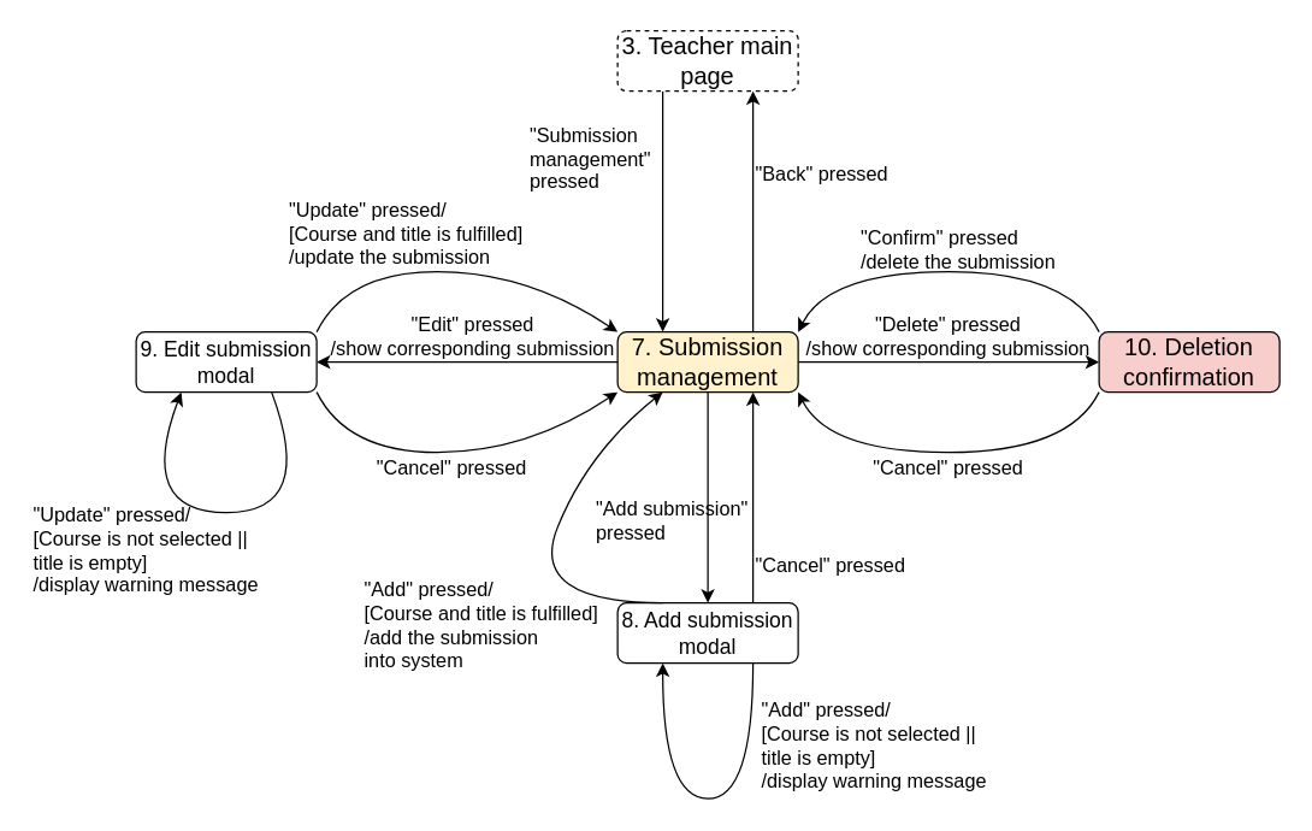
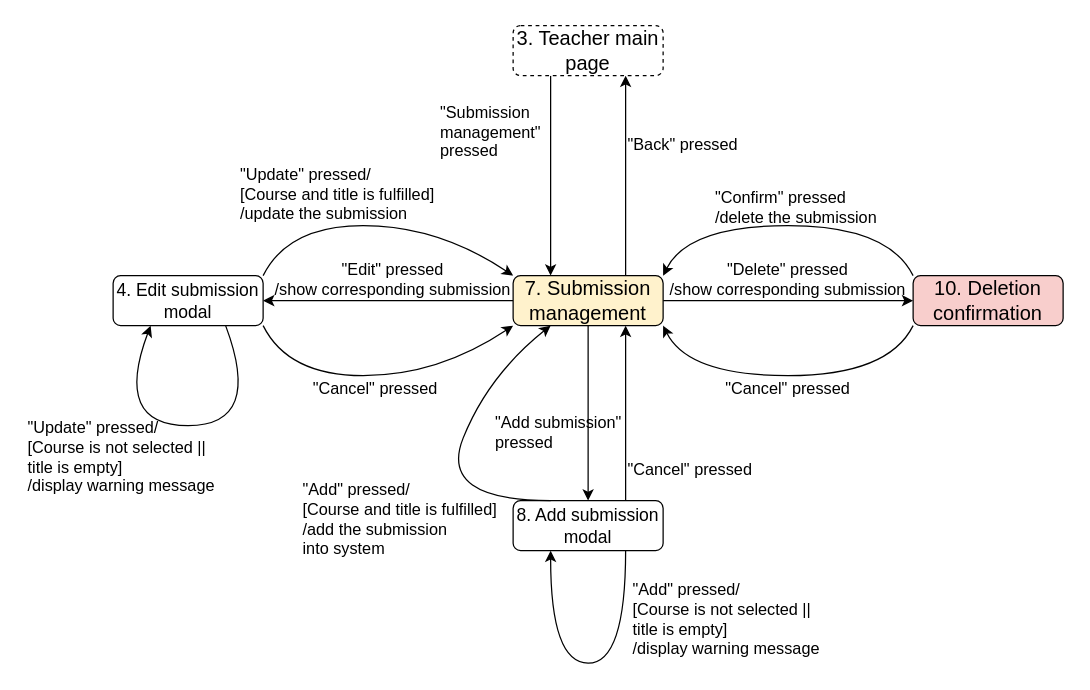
  <mxCell id="0" />
  <mxCell id="1" parent="0" />
  <mxCell id="2" style="edgeStyle=orthogonalEdgeStyle;rounded=0;orthogonalLoop=1;jettySize=auto;html=1;" parent="1" source="6" target="8" edge="1"><mxGeometry relative="1" as="geometry" /></mxCell>
  <mxCell id="3" style="edgeStyle=orthogonalEdgeStyle;rounded=0;orthogonalLoop=1;jettySize=auto;html=1;" parent="1" source="6" target="11" edge="1"><mxGeometry relative="1" as="geometry" /></mxCell>
  <mxCell id="4" style="edgeStyle=orthogonalEdgeStyle;rounded=0;orthogonalLoop=1;jettySize=auto;html=1;" parent="1" source="6" target="10" edge="1"><mxGeometry relative="1" as="geometry" /></mxCell>
  <mxCell id="5" style="edgeStyle=orthogonalEdgeStyle;rounded=0;orthogonalLoop=1;jettySize=auto;html=1;exitX=0.75;exitY=0;exitDx=0;exitDy=0;entryX=0.75;entryY=1;entryDx=0;entryDy=0;" parent="1" source="6" target="25" edge="1"><mxGeometry relative="1" as="geometry" /></mxCell>
  <mxCell id="6" value="&lt;font style=&quot;font-size: 16px&quot;&gt;7. Submission management&lt;/font&gt;" style="rounded=1;whiteSpace=wrap;html=1;fillColor=#fff2cc;" parent="1" vertex="1"><mxGeometry x="410" y="220" width="120" height="40" as="geometry" /></mxCell>
  <mxCell id="7" style="edgeStyle=orthogonalEdgeStyle;rounded=0;orthogonalLoop=1;jettySize=auto;html=1;exitX=0.75;exitY=0;exitDx=0;exitDy=0;entryX=0.75;entryY=1;entryDx=0;entryDy=0;" parent="1" source="8" target="6" edge="1"><mxGeometry relative="1" as="geometry" /></mxCell>
  <mxCell id="8" value="&lt;font style=&quot;font-size: 14px&quot;&gt;8. Add submission modal&lt;/font&gt;" style="rounded=1;whiteSpace=wrap;html=1;" parent="1" vertex="1"><mxGeometry x="410" y="400" width="120" height="40" as="geometry" /></mxCell>
  <mxCell id="9" value="&lt;font style=&quot;font-size: 13px&quot;&gt;&quot;Add submission&quot;&lt;br&gt;pressed&lt;/font&gt;" style="text;html=1;strokeColor=none;fillColor=none;align=left;verticalAlign=middle;whiteSpace=wrap;rounded=0;" parent="1" vertex="1"><mxGeometry x="394" y="330" width="110" height="30" as="geometry" /></mxCell>
  <mxCell id="10" value="&lt;font style=&quot;font-size: 16px&quot;&gt;10. Deletion confirmation&lt;/font&gt;" style="rounded=1;whiteSpace=wrap;html=1;fillColor=#f8cecc;" parent="1" vertex="1"><mxGeometry x="730" y="220" width="120" height="40" as="geometry" /></mxCell>
- <mxCell id="11" value="&lt;font style=&quot;font-size: 14px&quot;&gt;9. Edit submission modal&lt;/font&gt;" style="rounded=1;whiteSpace=wrap;html=1;" parent="1" vertex="1"><mxGeometry x="90" y="220" width="120" height="40" as="geometry" /></mxCell>
+ <mxCell id="11" value="&lt;font style=&quot;font-size: 14px&quot;&gt;4. Edit submission modal&lt;/font&gt;" style="rounded=1;whiteSpace=wrap;html=1;" parent="1" vertex="1"><mxGeometry x="90" y="220" width="120" height="40" as="geometry" /></mxCell>
  <mxCell id="12" value="&lt;font style=&quot;font-size: 13px&quot;&gt;&quot;Edit&quot; pressed&lt;br&gt;/show corresponding submission&lt;br&gt;&lt;/font&gt;" style="text;html=1;strokeColor=none;fillColor=none;align=center;verticalAlign=middle;whiteSpace=wrap;rounded=0;" parent="1" vertex="1"><mxGeometry x="209" y="206" width="210" height="34" as="geometry" /></mxCell>
  <mxCell id="13" value="&lt;font style=&quot;font-size: 13px&quot;&gt;&quot;Confirm&quot; pressed&lt;br&gt;/delete the submission&lt;/font&gt;" style="text;html=1;strokeColor=none;fillColor=none;align=left;verticalAlign=middle;whiteSpace=wrap;rounded=0;" parent="1" vertex="1"><mxGeometry x="570" y="140" width="140" height="50" as="geometry" /></mxCell>
  <mxCell id="14" value="" style="curved=1;endArrow=classic;html=1;exitX=0;exitY=0;exitDx=0;exitDy=0;entryX=1;entryY=0;entryDx=0;entryDy=0;" parent="1" source="10" target="6" edge="1"><mxGeometry width="50" height="50" relative="1" as="geometry"><mxPoint x="480" y="240" as="sourcePoint" /><mxPoint x="530" y="190" as="targetPoint" /><Array as="points"><mxPoint x="710" y="180" /><mxPoint x="550" y="180" /></Array></mxGeometry></mxCell>
  <mxCell id="15" value="" style="curved=1;endArrow=classic;html=1;exitX=0;exitY=1;exitDx=0;exitDy=0;entryX=1;entryY=1;entryDx=0;entryDy=0;" parent="1" source="10" target="6" edge="1"><mxGeometry width="50" height="50" relative="1" as="geometry"><mxPoint x="650" y="320" as="sourcePoint" /><mxPoint x="530" y="320" as="targetPoint" /><Array as="points"><mxPoint x="710" y="300" /><mxPoint x="550" y="300" /></Array></mxGeometry></mxCell>
  <mxCell id="16" value="&lt;font style=&quot;font-size: 13px&quot;&gt;&quot;Cancel&quot; pressed&lt;/font&gt;" style="text;html=1;strokeColor=none;fillColor=none;align=center;verticalAlign=middle;whiteSpace=wrap;rounded=0;" parent="1" vertex="1"><mxGeometry x="570" y="300" width="120" height="20" as="geometry" /></mxCell>
  <mxCell id="17" value="&lt;font style=&quot;font-size: 13px&quot;&gt;&quot;Cancel&quot; pressed&lt;/font&gt;" style="text;html=1;strokeColor=none;fillColor=none;align=left;verticalAlign=middle;whiteSpace=wrap;rounded=0;" parent="1" vertex="1"><mxGeometry x="500" y="360" width="110" height="30" as="geometry" /></mxCell>
  <mxCell id="18" value="" style="curved=1;endArrow=classic;html=1;entryX=0.25;entryY=1;entryDx=0;entryDy=0;exitX=0.25;exitY=0;exitDx=0;exitDy=0;" parent="1" source="8" target="6" edge="1"><mxGeometry width="50" height="50" relative="1" as="geometry"><mxPoint x="480" y="240" as="sourcePoint" /><mxPoint x="530" y="190" as="targetPoint" /><Array as="points"><mxPoint x="350" y="400" /><mxPoint x="390" y="300" /></Array></mxGeometry></mxCell>
  <mxCell id="19" value="&lt;font style=&quot;font-size: 13px&quot;&gt;&quot;Add&quot; pressed/&lt;br&gt;[Course and title is fulfilled]&lt;br&gt;/add the submission&lt;br&gt;into system&lt;/font&gt;" style="text;html=1;strokeColor=none;fillColor=none;align=left;verticalAlign=middle;whiteSpace=wrap;rounded=0;" parent="1" vertex="1"><mxGeometry x="240" y="380" width="160" height="70" as="geometry" /></mxCell>
  <mxCell id="20" value="" style="curved=1;endArrow=classic;html=1;exitX=1;exitY=0;exitDx=0;exitDy=0;entryX=0;entryY=0;entryDx=0;entryDy=0;" parent="1" source="11" target="6" edge="1"><mxGeometry width="50" height="50" relative="1" as="geometry"><mxPoint x="370" y="175" as="sourcePoint" /><mxPoint x="170" y="175" as="targetPoint" /><Array as="points"><mxPoint x="230" y="180" /><mxPoint x="350" y="180" /></Array></mxGeometry></mxCell>
  <mxCell id="21" value="&lt;font style=&quot;font-size: 13px&quot;&gt;&quot;Update&quot; pressed/&lt;br&gt;[Course and title is fulfilled]&lt;br&gt;/update the submission&lt;/font&gt;" style="text;html=1;strokeColor=none;fillColor=none;align=left;verticalAlign=middle;whiteSpace=wrap;rounded=0;" parent="1" vertex="1"><mxGeometry x="190" y="130" width="170" height="50" as="geometry" /></mxCell>
  <mxCell id="22" value="" style="curved=1;endArrow=classic;html=1;exitX=1;exitY=1;exitDx=0;exitDy=0;entryX=0;entryY=1;entryDx=0;entryDy=0;" parent="1" source="11" target="6" edge="1"><mxGeometry width="50" height="50" relative="1" as="geometry"><mxPoint x="210" y="330" as="sourcePoint" /><mxPoint x="410" y="330" as="targetPoint" /><Array as="points"><mxPoint x="230" y="300" /><mxPoint x="350" y="300" /></Array></mxGeometry></mxCell>
  <mxCell id="23" value="&lt;font style=&quot;font-size: 13px&quot;&gt;&quot;Cancel&quot; pressed&lt;/font&gt;" style="text;html=1;strokeColor=none;fillColor=none;align=center;verticalAlign=middle;whiteSpace=wrap;rounded=0;" parent="1" vertex="1"><mxGeometry x="240" y="300" width="120" height="20" as="geometry" /></mxCell>
  <mxCell id="24" style="edgeStyle=orthogonalEdgeStyle;rounded=0;orthogonalLoop=1;jettySize=auto;html=1;exitX=0.25;exitY=1;exitDx=0;exitDy=0;entryX=0.25;entryY=0;entryDx=0;entryDy=0;" parent="1" source="25" target="6" edge="1"><mxGeometry relative="1" as="geometry" /></mxCell>
  <mxCell id="25" value="&lt;font style=&quot;font-size: 16px&quot;&gt;3. Teacher main page&lt;/font&gt;" style="rounded=1;whiteSpace=wrap;html=1;dashed=1;" parent="1" vertex="1"><mxGeometry x="410" y="20" width="120" height="40" as="geometry" /></mxCell>
  <mxCell id="26" value="&lt;span style=&quot;font-size: 13px&quot;&gt;&quot;Submission management&quot; pressed&lt;/span&gt;" style="text;html=1;strokeColor=none;fillColor=none;align=left;verticalAlign=middle;whiteSpace=wrap;rounded=0;" parent="1" vertex="1"><mxGeometry x="350" y="80" width="90" height="50" as="geometry" /></mxCell>
  <mxCell id="27" value="&lt;span style=&quot;font-size: 13px&quot;&gt;&quot;Back&quot; pressed&lt;/span&gt;" style="text;html=1;strokeColor=none;fillColor=none;align=left;verticalAlign=middle;whiteSpace=wrap;rounded=0;" parent="1" vertex="1"><mxGeometry x="500" y="100" width="100" height="30" as="geometry" /></mxCell>
  <mxCell id="28" value="" style="curved=1;endArrow=classic;html=1;entryX=0.25;entryY=1;entryDx=0;entryDy=0;exitX=0.75;exitY=1;exitDx=0;exitDy=0;" parent="1" source="8" target="8" edge="1"><mxGeometry width="50" height="50" relative="1" as="geometry"><mxPoint x="500" y="490" as="sourcePoint" /><mxPoint x="550" y="440" as="targetPoint" /><Array as="points"><mxPoint x="500" y="530" /><mxPoint x="440" y="530" /></Array></mxGeometry></mxCell>
  <mxCell id="29" value="&lt;font style=&quot;font-size: 13px&quot;&gt;&quot;Add&quot; pressed/&lt;br&gt;[Course is not selected || title is empty]&lt;br&gt;/display warning message&lt;/font&gt;" style="text;html=1;strokeColor=none;fillColor=none;align=left;verticalAlign=middle;whiteSpace=wrap;rounded=0;" parent="1" vertex="1"><mxGeometry x="504" y="460" width="160" height="70" as="geometry" /></mxCell>
  <mxCell id="30" value="&lt;font style=&quot;font-size: 13px&quot;&gt;&quot;Update&quot; pressed/&lt;br&gt;[Course is not selected || title is empty]&lt;br&gt;/display warning message&lt;/font&gt;" style="text;html=1;strokeColor=none;fillColor=none;align=left;verticalAlign=middle;whiteSpace=wrap;rounded=0;" parent="1" vertex="1"><mxGeometry x="20" y="330" width="160" height="70" as="geometry" /></mxCell>
  <mxCell id="31" value="" style="curved=1;endArrow=classic;html=1;entryX=0.25;entryY=1;entryDx=0;entryDy=0;exitX=0.75;exitY=1;exitDx=0;exitDy=0;" parent="1" source="11" target="11" edge="1"><mxGeometry width="50" height="50" relative="1" as="geometry"><mxPoint x="80" y="330" as="sourcePoint" /><mxPoint x="130" y="280" as="targetPoint" /><Array as="points"><mxPoint x="210" y="340" /><mxPoint x="90" y="340" /></Array></mxGeometry></mxCell>
  <mxCell id="32" value="&lt;font style=&quot;font-size: 13px&quot;&gt;&quot;Delete&quot; pressed&lt;br&gt;/show corresponding submission&lt;br&gt;&lt;/font&gt;" style="text;html=1;strokeColor=none;fillColor=none;align=center;verticalAlign=middle;whiteSpace=wrap;rounded=0;" vertex="1" parent="1"><mxGeometry x="525" y="206" width="210" height="34" as="geometry" /></mxCell>
